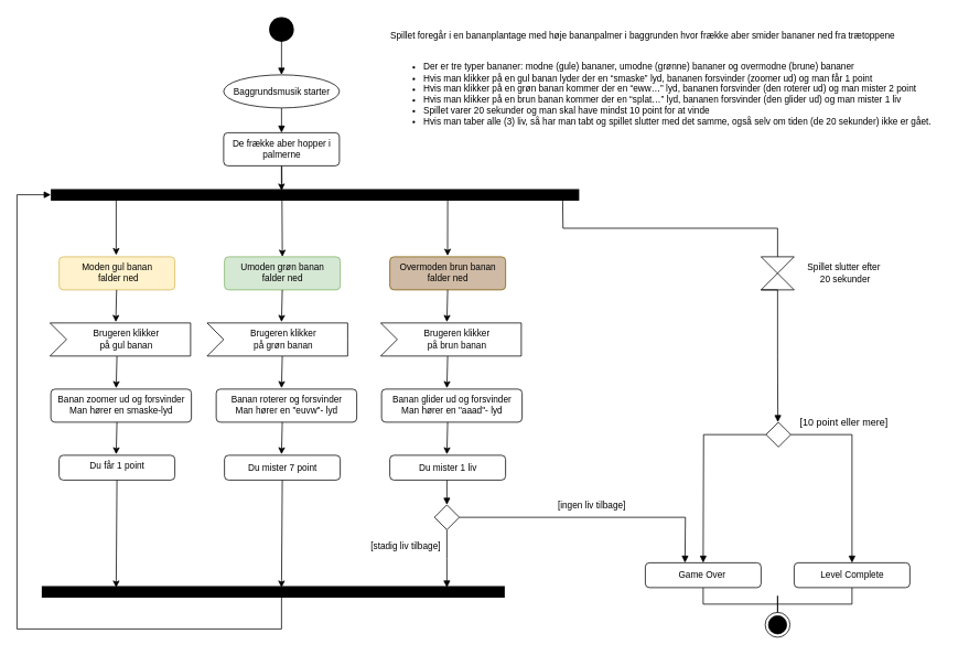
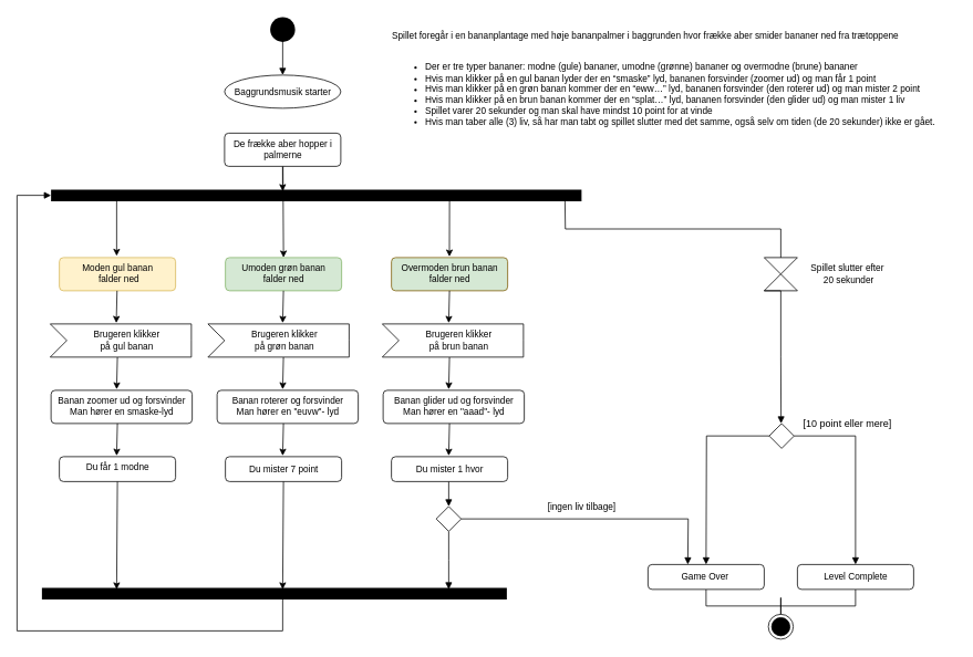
  <mxCell id="0" />
  <mxCell id="1" parent="0" />
  <mxCell id="2" value="????" style="shape=line;html=1;strokeWidth=14;rounded=1;shadow=0;glass=0;sketch=0;" vertex="1" parent="1"><mxGeometry x="61" y="230" width="639" height="10" as="geometry" /></mxCell>
  <mxCell id="3" value="" style="endArrow=classic;html=1;strokeColor=#000000;entryX=0.5;entryY=0;entryDx=0;entryDy=0;" edge="1" parent="1"><mxGeometry width="50" height="50" relative="1" as="geometry"><mxPoint x="340.176" y="170" as="sourcePoint" /><mxPoint x="341" y="310" as="targetPoint" /></mxGeometry></mxCell>
  <mxCell id="4" value="" style="endArrow=classic;html=1;strokeColor=#000000;jumpSize=0;" edge="1" parent="1"><mxGeometry width="50" height="50" relative="1" as="geometry"><mxPoint x="140" y="230" as="sourcePoint" /><mxPoint x="140" y="308" as="targetPoint" /></mxGeometry></mxCell>
  <mxCell id="5" value="" style="endArrow=classic;html=1;strokeColor=#000000;entryX=0.507;entryY=-0.02;entryDx=0;entryDy=0;entryPerimeter=0;strokeWidth=1;" edge="1" parent="1"><mxGeometry width="50" height="50" relative="1" as="geometry"><mxPoint x="541" y="230" as="sourcePoint" /><mxPoint x="540.84" y="308.8" as="targetPoint" /></mxGeometry></mxCell>
  <mxCell id="6" value="" style="endArrow=classic;html=1;strokeColor=#000000;exitX=0.499;exitY=1.015;exitDx=0;exitDy=0;exitPerimeter=0;" edge="1" parent="1"><mxGeometry width="50" height="50" relative="1" as="geometry"><mxPoint x="339.88" y="170.9" as="sourcePoint" /><mxPoint x="340" y="230" as="targetPoint" /></mxGeometry></mxCell>
  <mxCell id="7" value="&lt;span style=&quot;text-align: left; font-size: 11px;&quot;&gt;Moden gul banan&lt;br style=&quot;font-size: 11px;&quot;&gt;&amp;nbsp;falder ned&lt;/span&gt;" style="html=1;align=center;verticalAlign=top;rounded=1;absoluteArcSize=1;arcSize=10;dashed=0;shadow=0;glass=0;sketch=0;strokeColor=#d6b656;strokeWidth=1;fontSize=11;fillColor=#fff2cc;" vertex="1" parent="1"><mxGeometry x="71" y="310" width="140" height="40" as="geometry" /></mxCell>
  <mxCell id="8" value="&lt;span style=&quot;text-align: left; font-size: 11px;&quot;&gt;Umoden grøn banan &lt;br style=&quot;font-size: 11px;&quot;&gt;falder ned&lt;/span&gt;" style="html=1;align=center;verticalAlign=top;rounded=1;absoluteArcSize=1;arcSize=10;dashed=0;shadow=0;glass=0;sketch=0;strokeColor=#82b366;strokeWidth=1;fontSize=11;fillColor=#d5e8d4;" vertex="1" parent="1"><mxGeometry x="271" y="310" width="140" height="40" as="geometry" /></mxCell>
- <mxCell id="9" value="&lt;span style=&quot;text-align: left; font-size: 11px;&quot;&gt;Overmoden brun banan &lt;br style=&quot;font-size: 11px;&quot;&gt;falder ned&lt;/span&gt;" style="html=1;align=center;verticalAlign=top;rounded=1;absoluteArcSize=1;arcSize=10;dashed=0;shadow=0;glass=0;sketch=0;strokeColor=#7D5A00;strokeWidth=1;fontSize=11;fillColor=#CFBAA5;" vertex="1" parent="1"><mxGeometry x="471" y="310" width="140" height="40" as="geometry" /></mxCell>
+ <mxCell id="9" value="&lt;span style=&quot;text-align: left; font-size: 11px;&quot;&gt;Overmoden brun banan &lt;br style=&quot;font-size: 11px;&quot;&gt;falder ned&lt;/span&gt;" style="html=1;align=center;verticalAlign=top;rounded=1;absoluteArcSize=1;arcSize=10;dashed=0;shadow=0;glass=0;sketch=0;strokeColor=#7D5A00;strokeWidth=1;fontSize=11;fillColor=#d5e8d4;" vertex="1" parent="1"><mxGeometry x="471" y="310" width="140" height="40" as="geometry" /></mxCell>
  <mxCell id="10" value="&lt;span style=&quot;text-align: left ; font-size: 11px&quot;&gt;Banan zoomer ud og forsvinder&lt;/span&gt;&lt;br style=&quot;text-align: left ; font-size: 11px&quot;&gt;&lt;span style=&quot;text-align: left ; font-size: 11px&quot;&gt;Man hører en smaske-lyd&lt;/span&gt;" style="html=1;align=center;verticalAlign=top;rounded=1;absoluteArcSize=1;arcSize=10;dashed=0;shadow=0;glass=0;sketch=0;strokeColor=#000000;strokeWidth=1;gradientColor=none;fontSize=11;" vertex="1" parent="1"><mxGeometry x="61" y="470" width="170" height="40" as="geometry" /></mxCell>
- <mxCell id="11" value="&lt;span style=&quot;text-align: left; font-size: 11px;&quot;&gt;Du får 1 point&lt;/span&gt;" style="html=1;align=center;verticalAlign=top;rounded=1;absoluteArcSize=1;arcSize=10;dashed=0;shadow=0;glass=0;sketch=0;strokeColor=#000000;strokeWidth=1;gradientColor=none;fontSize=11;" vertex="1" parent="1"><mxGeometry x="71" y="550" width="140" height="30" as="geometry" /></mxCell>
+ <mxCell id="11" value="&lt;span style=&quot;text-align: left; font-size: 11px;&quot;&gt;Du får 1 modne&lt;/span&gt;" style="html=1;align=center;verticalAlign=top;rounded=1;absoluteArcSize=1;arcSize=10;dashed=0;shadow=0;glass=0;sketch=0;strokeColor=#000000;strokeWidth=1;gradientColor=none;fontSize=11;" vertex="1" parent="1"><mxGeometry x="71" y="550" width="140" height="30" as="geometry" /></mxCell>
  <mxCell id="12" value="&lt;span style=&quot;text-align: left; font-size: 11px;&quot;&gt;Banan roterer og forsvinder&lt;/span&gt;&lt;br style=&quot;text-align: left; font-size: 11px;&quot;&gt;&lt;span style=&quot;text-align: left; font-size: 11px;&quot;&gt;Man hører en &quot;euvw&quot;- lyd&lt;/span&gt;" style="html=1;align=center;verticalAlign=top;rounded=1;absoluteArcSize=1;arcSize=10;dashed=0;shadow=0;glass=0;sketch=0;strokeColor=#000000;strokeWidth=1;gradientColor=none;fontSize=11;" vertex="1" parent="1"><mxGeometry x="261" y="470" width="170" height="40" as="geometry" /></mxCell>
  <mxCell id="13" value="&lt;span style=&quot;text-align: left; font-size: 11px;&quot;&gt;Du mister 7 point&lt;/span&gt;" style="html=1;align=center;verticalAlign=middle;rounded=1;absoluteArcSize=1;arcSize=10;dashed=0;shadow=0;glass=0;sketch=0;strokeColor=#000000;strokeWidth=1;gradientColor=none;fontSize=11;" vertex="1" parent="1"><mxGeometry x="271" y="550" width="140" height="30" as="geometry" /></mxCell>
  <mxCell id="14" style="edgeStyle=orthogonalEdgeStyle;rounded=0;sketch=0;jumpSize=0;orthogonalLoop=1;jettySize=auto;html=1;exitX=0.5;exitY=1;exitDx=0;exitDy=0;entryX=0.5;entryY=0;entryDx=0;entryDy=0;shadow=0;fontSize=11;startArrow=none;startFill=0;endArrow=block;endFill=1;strokeColor=#000000;strokeWidth=1;" edge="1" parent="1" source="15" target="47"><mxGeometry relative="1" as="geometry" /></mxCell>
- <mxCell id="15" value="&lt;span style=&quot;text-align: left; font-size: 11px;&quot;&gt;Du mister 1 liv&lt;/span&gt;" style="html=1;align=center;verticalAlign=middle;rounded=1;absoluteArcSize=1;arcSize=10;dashed=0;shadow=0;glass=0;sketch=0;strokeColor=#000000;strokeWidth=1;gradientColor=none;fontSize=11;" vertex="1" parent="1"><mxGeometry x="471" y="550" width="140" height="30" as="geometry" /></mxCell>
+ <mxCell id="15" value="&lt;span style=&quot;text-align: left; font-size: 11px;&quot;&gt;Du mister 1 hvor&lt;/span&gt;" style="html=1;align=center;verticalAlign=middle;rounded=1;absoluteArcSize=1;arcSize=10;dashed=0;shadow=0;glass=0;sketch=0;strokeColor=#000000;strokeWidth=1;gradientColor=none;fontSize=11;" vertex="1" parent="1"><mxGeometry x="471" y="550" width="140" height="30" as="geometry" /></mxCell>
  <mxCell id="16" value="&lt;span style=&quot;text-align: left ; font-size: 11px&quot;&gt;Banan glider ud og forsvinder &lt;br style=&quot;font-size: 11px&quot;&gt;Man hører&amp;nbsp;en &quot;aaad&quot;- lyd&lt;/span&gt;" style="html=1;align=center;verticalAlign=top;rounded=1;absoluteArcSize=1;arcSize=10;dashed=0;shadow=0;glass=0;sketch=0;strokeColor=#000000;strokeWidth=1;gradientColor=none;fontSize=11;" vertex="1" parent="1"><mxGeometry x="461" y="470" width="170" height="40" as="geometry" /></mxCell>
  <mxCell id="17" style="edgeStyle=orthogonalEdgeStyle;rounded=0;sketch=0;orthogonalLoop=1;jettySize=auto;html=1;entryX=0;entryY=0.5;entryDx=0;entryDy=0;entryPerimeter=0;startArrow=none;startFill=0;endArrow=block;endFill=1;strokeColor=#000000;exitX=0.498;exitY=0.529;exitDx=0;exitDy=0;exitPerimeter=0;" edge="1" parent="1" source="18" target="2"><mxGeometry relative="1" as="geometry"><mxPoint x="290" y="760" as="sourcePoint" /><Array as="points"><mxPoint x="340" y="717" /><mxPoint x="340" y="760" /><mxPoint x="20" y="760" /><mxPoint x="20" y="235" /></Array></mxGeometry></mxCell>
  <mxCell id="18" value="????" style="shape=line;html=1;strokeWidth=14;rounded=1;shadow=0;glass=0;sketch=0;" vertex="1" parent="1"><mxGeometry x="50" y="680" width="560" height="70" as="geometry" /></mxCell>
  <mxCell id="19" value="" style="ellipse;html=1;shape=endState;fillColor=#000000;strokeColor=#000000;rounded=0;shadow=0;glass=0;sketch=0;align=left;verticalAlign=top;" vertex="1" parent="1"><mxGeometry x="925" y="740" width="30" height="30" as="geometry" /></mxCell>
  <mxCell id="20" value="" style="endArrow=classic;html=1;strokeColor=#000000;entryX=0.509;entryY=-0.029;entryDx=0;entryDy=0;entryPerimeter=0;fontSize=11;" edge="1" parent="1" source="7"><mxGeometry width="50" height="50" relative="1" as="geometry"><mxPoint x="420" y="590" as="sourcePoint" /><mxPoint x="139.56" y="388.84" as="targetPoint" /></mxGeometry></mxCell>
  <mxCell id="21" value="" style="endArrow=classic;html=1;strokeColor=#000000;entryX=0.509;entryY=-0.029;entryDx=0;entryDy=0;entryPerimeter=0;fontSize=11;" edge="1" parent="1"><mxGeometry width="50" height="50" relative="1" as="geometry"><mxPoint x="340.951" y="350" as="sourcePoint" /><mxPoint x="340" y="388.84" as="targetPoint" /></mxGeometry></mxCell>
  <mxCell id="22" value="" style="endArrow=classic;html=1;strokeColor=#000000;entryX=0.509;entryY=-0.029;entryDx=0;entryDy=0;entryPerimeter=0;fontSize=11;shadow=0;" edge="1" parent="1"><mxGeometry width="50" height="50" relative="1" as="geometry"><mxPoint x="540.951" y="350" as="sourcePoint" /><mxPoint x="540" y="388.84" as="targetPoint" /></mxGeometry></mxCell>
  <mxCell id="23" value="" style="endArrow=classic;html=1;strokeColor=#000000;entryX=0.509;entryY=-0.029;entryDx=0;entryDy=0;entryPerimeter=0;fontSize=11;" edge="1" parent="1"><mxGeometry width="50" height="50" relative="1" as="geometry"><mxPoint x="140.951" y="430" as="sourcePoint" /><mxPoint x="140" y="468.84" as="targetPoint" /></mxGeometry></mxCell>
  <mxCell id="24" value="" style="endArrow=classic;html=1;strokeColor=#000000;entryX=0.509;entryY=-0.029;entryDx=0;entryDy=0;entryPerimeter=0;fontSize=11;" edge="1" parent="1"><mxGeometry width="50" height="50" relative="1" as="geometry"><mxPoint x="340.951" y="430" as="sourcePoint" /><mxPoint x="340" y="468.84" as="targetPoint" /></mxGeometry></mxCell>
  <mxCell id="25" value="" style="endArrow=classic;html=1;strokeColor=#000000;entryX=0.509;entryY=-0.029;entryDx=0;entryDy=0;entryPerimeter=0;fontSize=11;shadow=0;" edge="1" parent="1"><mxGeometry width="50" height="50" relative="1" as="geometry"><mxPoint x="540.951" y="430" as="sourcePoint" /><mxPoint x="540" y="468.84" as="targetPoint" /></mxGeometry></mxCell>
  <mxCell id="26" value="" style="endArrow=classic;html=1;strokeColor=#000000;entryX=0.509;entryY=-0.029;entryDx=0;entryDy=0;entryPerimeter=0;fontSize=11;" edge="1" parent="1"><mxGeometry width="50" height="50" relative="1" as="geometry"><mxPoint x="140.951" y="510" as="sourcePoint" /><mxPoint x="140" y="548.84" as="targetPoint" /></mxGeometry></mxCell>
  <mxCell id="27" value="" style="endArrow=classic;html=1;strokeColor=#000000;entryX=0.509;entryY=-0.029;entryDx=0;entryDy=0;entryPerimeter=0;fontSize=11;" edge="1" parent="1"><mxGeometry width="50" height="50" relative="1" as="geometry"><mxPoint x="340.951" y="510" as="sourcePoint" /><mxPoint x="340" y="548.84" as="targetPoint" /></mxGeometry></mxCell>
  <mxCell id="28" value="" style="endArrow=classic;html=1;strokeColor=#000000;entryX=0.509;entryY=-0.029;entryDx=0;entryDy=0;entryPerimeter=0;fontSize=11;shadow=0;" edge="1" parent="1"><mxGeometry width="50" height="50" relative="1" as="geometry"><mxPoint x="540.951" y="510" as="sourcePoint" /><mxPoint x="540" y="548.84" as="targetPoint" /></mxGeometry></mxCell>
  <mxCell id="29" value="" style="endArrow=classic;html=1;strokeColor=#000000;" edge="1" parent="1"><mxGeometry width="50" height="50" relative="1" as="geometry"><mxPoint x="140.951" y="580" as="sourcePoint" /><mxPoint x="140" y="710" as="targetPoint" /></mxGeometry></mxCell>
  <mxCell id="30" value="" style="endArrow=classic;html=1;strokeColor=#000000;" edge="1" parent="1"><mxGeometry width="50" height="50" relative="1" as="geometry"><mxPoint x="340.951" y="580" as="sourcePoint" /><mxPoint x="340" y="710" as="targetPoint" /></mxGeometry></mxCell>
  <mxCell id="31" style="edgeStyle=orthogonalEdgeStyle;rounded=0;sketch=0;jumpSize=0;orthogonalLoop=1;jettySize=auto;html=1;exitX=0.5;exitY=1;exitDx=0;exitDy=0;entryX=0.5;entryY=0;entryDx=0;entryDy=0;shadow=0;fontSize=11;startArrow=none;startFill=0;endArrow=block;endFill=1;strokeColor=#000000;strokeWidth=1;" edge="1" parent="1" source="32" target="51"><mxGeometry relative="1" as="geometry" /></mxCell>
  <mxCell id="32" value="" style="ellipse;fillColor=#000000;strokeColor=none;rounded=0;shadow=0;glass=0;sketch=0;align=left;verticalAlign=top;html=1;" vertex="1" parent="1"><mxGeometry x="325" y="20" width="30" height="30" as="geometry" /></mxCell>
  <mxCell id="33" style="edgeStyle=orthogonalEdgeStyle;rounded=0;sketch=0;orthogonalLoop=1;jettySize=auto;html=1;exitX=0.5;exitY=0;exitDx=0;exitDy=0;startArrow=none;startFill=0;endArrow=none;endFill=0;strokeColor=#000000;" edge="1" parent="1" source="35"><mxGeometry relative="1" as="geometry"><mxPoint x="680" y="240" as="targetPoint" /></mxGeometry></mxCell>
  <mxCell id="34" style="edgeStyle=orthogonalEdgeStyle;rounded=0;sketch=0;jumpSize=0;orthogonalLoop=1;jettySize=auto;html=1;exitX=0.5;exitY=1;exitDx=0;exitDy=0;fontSize=11;startArrow=none;startFill=0;endArrow=block;endFill=1;strokeColor=#000000;strokeWidth=1;" edge="1" parent="1" source="35"><mxGeometry relative="1" as="geometry"><mxPoint x="940.333" y="510" as="targetPoint" /></mxGeometry></mxCell>
  <mxCell id="35" value="" style="shape=collate;whiteSpace=wrap;html=1;rounded=0;shadow=0;glass=0;sketch=0;strokeColor=#000000;strokeWidth=1;gradientColor=none;align=left;verticalAlign=top;" vertex="1" parent="1"><mxGeometry x="920" y="310" width="40" height="40" as="geometry" /></mxCell>
  <mxCell id="36" style="edgeStyle=orthogonalEdgeStyle;rounded=0;sketch=0;jumpSize=0;orthogonalLoop=1;jettySize=auto;html=1;exitX=1;exitY=0.5;exitDx=0;exitDy=0;entryX=0.5;entryY=0;entryDx=0;entryDy=0;fontSize=11;startArrow=none;startFill=0;endArrow=block;endFill=1;strokeColor=#000000;strokeWidth=1;" edge="1" parent="1" source="38" target="43"><mxGeometry relative="1" as="geometry"><Array as="points"><mxPoint x="1030" y="525" /></Array></mxGeometry></mxCell>
  <mxCell id="37" style="edgeStyle=orthogonalEdgeStyle;rounded=0;sketch=0;jumpSize=0;orthogonalLoop=1;jettySize=auto;html=1;exitX=0;exitY=0.5;exitDx=0;exitDy=0;fontSize=11;startArrow=none;startFill=0;endArrow=block;endFill=1;strokeColor=#000000;strokeWidth=1;" edge="1" parent="1" source="38"><mxGeometry relative="1" as="geometry"><mxPoint x="850" y="680" as="targetPoint" /></mxGeometry></mxCell>
  <mxCell id="38" value="" style="rhombus;rounded=0;shadow=0;glass=0;sketch=0;fontSize=11;strokeColor=#000000;strokeWidth=1;gradientColor=none;align=left;verticalAlign=top;html=1;" vertex="1" parent="1"><mxGeometry x="926" y="510" width="30" height="30" as="geometry" /></mxCell>
  <mxCell id="39" style="edgeStyle=orthogonalEdgeStyle;rounded=0;sketch=0;jumpSize=0;orthogonalLoop=1;jettySize=auto;html=1;exitX=0.5;exitY=1;exitDx=0;exitDy=0;entryX=0;entryY=1;entryDx=0;entryDy=0;fontSize=11;startArrow=none;startFill=0;endArrow=none;endFill=0;strokeColor=#000000;strokeWidth=1;" edge="1" parent="1" source="35" target="35"><mxGeometry relative="1" as="geometry" /></mxCell>
  <mxCell id="40" style="edgeStyle=orthogonalEdgeStyle;rounded=0;sketch=0;jumpSize=0;orthogonalLoop=1;jettySize=auto;html=1;exitX=0.5;exitY=1;exitDx=0;exitDy=0;shadow=0;fontSize=11;startArrow=none;startFill=0;endArrow=none;endFill=0;strokeColor=#000000;strokeWidth=1;" edge="1" parent="1" source="41"><mxGeometry relative="1" as="geometry"><mxPoint x="940" y="740" as="targetPoint" /></mxGeometry></mxCell>
  <mxCell id="41" value="&lt;div style=&quot;text-align: left&quot;&gt;&lt;span&gt;Game Over&amp;nbsp;&lt;/span&gt;&lt;/div&gt;" style="html=1;align=center;verticalAlign=middle;rounded=1;absoluteArcSize=1;arcSize=10;dashed=0;shadow=0;glass=0;sketch=0;strokeColor=#000000;strokeWidth=1;gradientColor=none;fontSize=11;" vertex="1" parent="1"><mxGeometry x="780" y="680" width="140" height="30" as="geometry" /></mxCell>
  <mxCell id="42" style="edgeStyle=orthogonalEdgeStyle;rounded=0;sketch=0;jumpSize=0;orthogonalLoop=1;jettySize=auto;html=1;exitX=0.5;exitY=1;exitDx=0;exitDy=0;entryX=0.5;entryY=0;entryDx=0;entryDy=0;shadow=0;fontSize=11;startArrow=none;startFill=0;endArrow=none;endFill=0;strokeColor=#000000;strokeWidth=1;" edge="1" parent="1" source="43" target="19"><mxGeometry relative="1" as="geometry" /></mxCell>
  <mxCell id="43" value="&lt;div style=&quot;text-align: left&quot;&gt;&lt;span&gt;Level Complete&lt;/span&gt;&lt;/div&gt;" style="html=1;align=center;verticalAlign=middle;rounded=1;absoluteArcSize=1;arcSize=10;dashed=0;shadow=0;glass=0;sketch=0;strokeColor=#000000;strokeWidth=1;gradientColor=none;fontSize=11;" vertex="1" parent="1"><mxGeometry x="960" y="680" width="140" height="30" as="geometry" /></mxCell>
  <mxCell id="44" value="Spillet slutter efter&lt;br&gt;&amp;nbsp;20 sekunder" style="text;html=1;align=center;verticalAlign=middle;resizable=0;points=[];autosize=1;strokeColor=none;fontSize=11;" vertex="1" parent="1"><mxGeometry x="970" y="315" width="100" height="30" as="geometry" /></mxCell>
  <mxCell id="45" style="edgeStyle=orthogonalEdgeStyle;rounded=0;sketch=0;jumpSize=0;orthogonalLoop=1;jettySize=auto;html=1;exitX=0.5;exitY=1;exitDx=0;exitDy=0;shadow=0;fontSize=11;startArrow=none;startFill=0;endArrow=block;endFill=1;strokeColor=#000000;strokeWidth=1;" edge="1" parent="1" source="47"><mxGeometry relative="1" as="geometry"><mxPoint x="540" y="710" as="targetPoint" /></mxGeometry></mxCell>
  <mxCell id="46" style="edgeStyle=orthogonalEdgeStyle;rounded=0;sketch=0;jumpSize=0;orthogonalLoop=1;jettySize=auto;html=1;exitX=1;exitY=0.5;exitDx=0;exitDy=0;shadow=0;fontSize=11;startArrow=none;startFill=0;endArrow=block;endFill=1;strokeColor=#000000;strokeWidth=1;" edge="1" parent="1" source="47"><mxGeometry relative="1" as="geometry"><mxPoint x="828" y="680" as="targetPoint" /></mxGeometry></mxCell>
  <mxCell id="47" value="" style="rhombus;rounded=0;shadow=0;glass=0;sketch=0;fontSize=11;strokeColor=#000000;strokeWidth=1;gradientColor=none;align=left;verticalAlign=top;html=1;" vertex="1" parent="1"><mxGeometry x="525" y="610" width="30" height="30" as="geometry" /></mxCell>
- <mxCell id="48" value="[ingen liv tilbage]" style="text;html=1;align=center;verticalAlign=middle;resizable=0;points=[];autosize=1;strokeColor=none;fontSize=11;" vertex="1" parent="1"><mxGeometry x="665" y="600" width="100" height="20" as="geometry" /></mxCell>
- <mxCell id="49" value="[stadig liv tilbage]" style="text;html=1;align=center;verticalAlign=middle;resizable=0;points=[];autosize=1;strokeColor=none;fontSize=11;" vertex="1" parent="1"><mxGeometry x="440" y="650" width="100" height="20" as="geometry" /></mxCell>
- <mxCell id="50" style="edgeStyle=orthogonalEdgeStyle;rounded=0;sketch=0;jumpSize=0;orthogonalLoop=1;jettySize=auto;html=1;exitX=0.5;exitY=1;exitDx=0;exitDy=0;entryX=0.5;entryY=0;entryDx=0;entryDy=0;shadow=0;fontSize=11;startArrow=none;startFill=0;endArrow=block;endFill=1;strokeColor=#000000;strokeWidth=1;" edge="1" parent="1" source="51" target="52"><mxGeometry relative="1" as="geometry" /></mxCell>
+ <mxCell id="48" value="[ingen liv tilbage]" style="text;html=1;align=center;verticalAlign=middle;resizable=0;points=[];autosize=1;strokeColor=none;fontSize=11;" vertex="1" parent="1"><mxGeometry x="650" y="600" width="100" height="20" as="geometry" /></mxCell>
  <mxCell id="51" value="Baggrundsmusik starter" style="ellipse;html=1;align=center;verticalAlign=middle;absoluteArcSize=1;arcSize=10;dashed=0;shadow=0;glass=0;sketch=0;fontSize=11;strokeColor=#000000;strokeWidth=1;gradientColor=none;" vertex="1" parent="1"><mxGeometry x="270" y="90" width="140" height="40" as="geometry" /></mxCell>
  <mxCell id="52" value="De frække aber hopper i &lt;br&gt;palmerne" style="html=1;align=center;verticalAlign=top;rounded=1;absoluteArcSize=1;arcSize=10;dashed=0;shadow=0;glass=0;sketch=0;fontSize=11;strokeColor=#000000;strokeWidth=1;gradientColor=none;" vertex="1" parent="1"><mxGeometry x="270" y="160" width="140" height="40" as="geometry" /></mxCell>
  <mxCell id="53" value="[10 point eller mere]" style="text;html=1;align=center;verticalAlign=middle;resizable=0;points=[];autosize=1;strokeColor=none;fillColor=none;" vertex="1" parent="1"><mxGeometry x="960" y="500" width="120" height="20" as="geometry" /></mxCell>
  <mxCell id="54" value="Brugeren klikker &lt;br&gt;på gul banan" style="html=1;shape=mxgraph.infographic.ribbonSimple;notch1=20;notch2=0;align=center;verticalAlign=middle;fontSize=11;fontStyle=0;fillColor=#FFFFFF;flipH=0;spacingRight=0;spacingLeft=14;" vertex="1" parent="1"><mxGeometry x="60" y="390" width="170" height="40" as="geometry" /></mxCell>
  <mxCell id="55" value="Brugeren klikker &lt;br&gt;på grøn banan" style="html=1;shape=mxgraph.infographic.ribbonSimple;notch1=20;notch2=0;align=center;verticalAlign=middle;fontSize=11;fontStyle=0;fillColor=#FFFFFF;flipH=0;spacingRight=0;spacingLeft=14;" vertex="1" parent="1"><mxGeometry x="250" y="390" width="170" height="40" as="geometry" /></mxCell>
  <mxCell id="56" value="Brugeren klikker &lt;br&gt;på brun banan" style="html=1;shape=mxgraph.infographic.ribbonSimple;notch1=20;notch2=0;align=center;verticalAlign=middle;fontSize=11;fontStyle=0;fillColor=#FFFFFF;flipH=0;spacingRight=0;spacingLeft=14;" vertex="1" parent="1"><mxGeometry x="460" y="390" width="170" height="40" as="geometry" /></mxCell>
  <mxCell id="57" value="&lt;p style=&quot;line-height: 1.2; margin-top: 0pt; margin-bottom: 0pt; font-size: 11px;&quot; dir=&quot;ltr&quot;&gt;&lt;span style=&quot;font-family: Arial; font-variant-numeric: normal; font-variant-east-asian: normal; vertical-align: baseline;&quot;&gt;&lt;font style=&quot;font-size: 11px;&quot;&gt;Spillet foregår i en bananplantage med høje bananpalmer i baggrunden hvor frække aber smider bananer ned fra trætoppene&lt;/font&gt;&lt;/span&gt;&lt;/p&gt;&lt;font style=&quot;font-size: 11px;&quot;&gt;&lt;br style=&quot;&quot;&gt;&lt;/font&gt;&lt;ul style=&quot;font-size: 11px;&quot;&gt;&lt;li&gt;&lt;span style=&quot;font-family: Arial; background-color: initial;&quot;&gt;&lt;font style=&quot;font-size: 11px;&quot;&gt;Der er tre typer bananer: modne (gule) bananer, umodne (grønne) bananer og overmodne (brune) bananer&lt;/font&gt;&lt;/span&gt;&lt;/li&gt;&lt;li&gt;&lt;span style=&quot;font-family: Arial; background-color: initial;&quot;&gt;&lt;font style=&quot;font-size: 11px;&quot;&gt;Hvis man klikker på en gul banan lyder der en “smaske” lyd, bananen forsvinder (zoomer ud) og man får 1 point&lt;/font&gt;&lt;/span&gt;&lt;/li&gt;&lt;li&gt;&lt;span style=&quot;font-family: Arial; background-color: initial;&quot;&gt;&lt;font style=&quot;font-size: 11px;&quot;&gt;Hvis man klikker på en grøn banan kommer der en “eww…” lyd, bananen forsvinder (den roterer ud) og man mister 2 point&lt;/font&gt;&lt;/span&gt;&lt;/li&gt;&lt;li&gt;&lt;span style=&quot;font-family: Arial; background-color: initial;&quot;&gt;&lt;font style=&quot;font-size: 11px;&quot;&gt;Hvis man klikker på en brun banan kommer der en “splat…” lyd, bananen forsvinder (den glider ud) og man mister 1 liv&lt;/font&gt;&lt;/span&gt;&lt;/li&gt;&lt;li&gt;&lt;span style=&quot;font-family: Arial; background-color: initial;&quot;&gt;&lt;font style=&quot;font-size: 11px;&quot;&gt;Spillet varer 20 sekunder og man skal have mindst 10 point for at vinde&lt;/font&gt;&lt;/span&gt;&lt;/li&gt;&lt;li&gt;&lt;span style=&quot;font-family: Arial; background-color: initial;&quot;&gt;&lt;font style=&quot;font-size: 11px;&quot;&gt;Hvis man taber alle (3) liv, så har man tabt og spillet slutter med det samme, også selv om tiden (de 20 sekunder) ikke er gået.&lt;/font&gt;&lt;/span&gt;&lt;/li&gt;&lt;/ul&gt;" style="text;html=1;resizable=0;autosize=1;align=left;verticalAlign=top;points=[];fillColor=none;strokeColor=none;rounded=0;labelBackgroundColor=none;fontSize=10;" vertex="1" parent="1"><mxGeometry x="470" y="30" width="680" height="150" as="geometry" /></mxCell>
